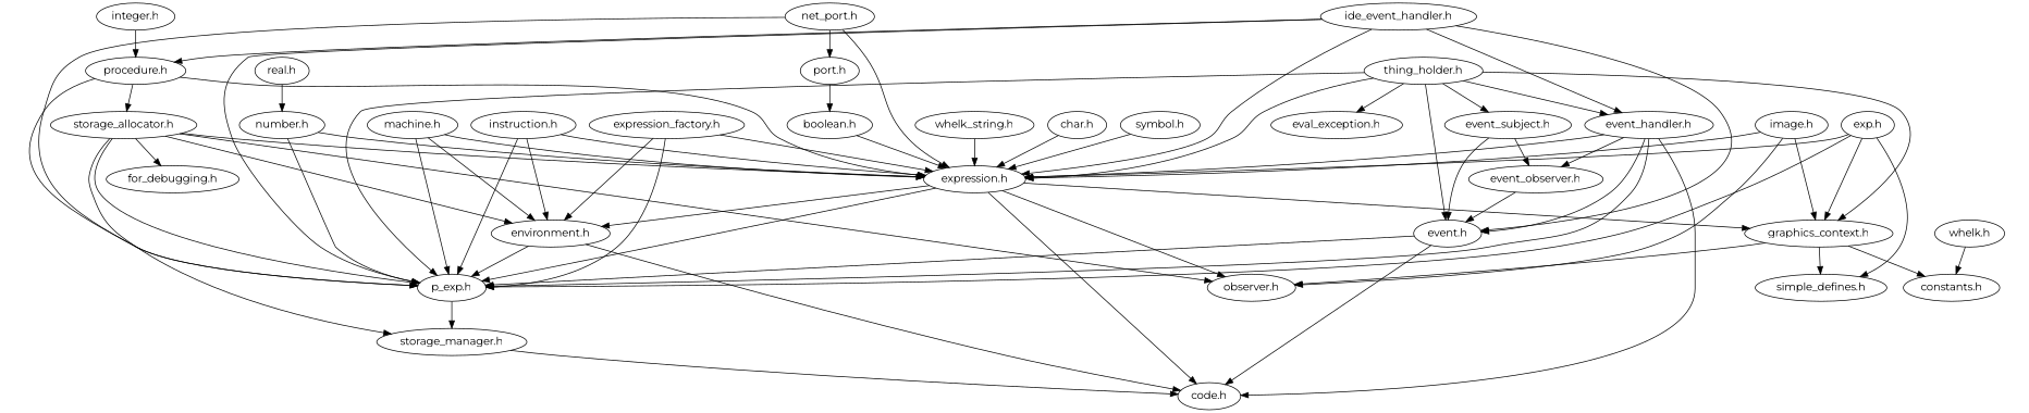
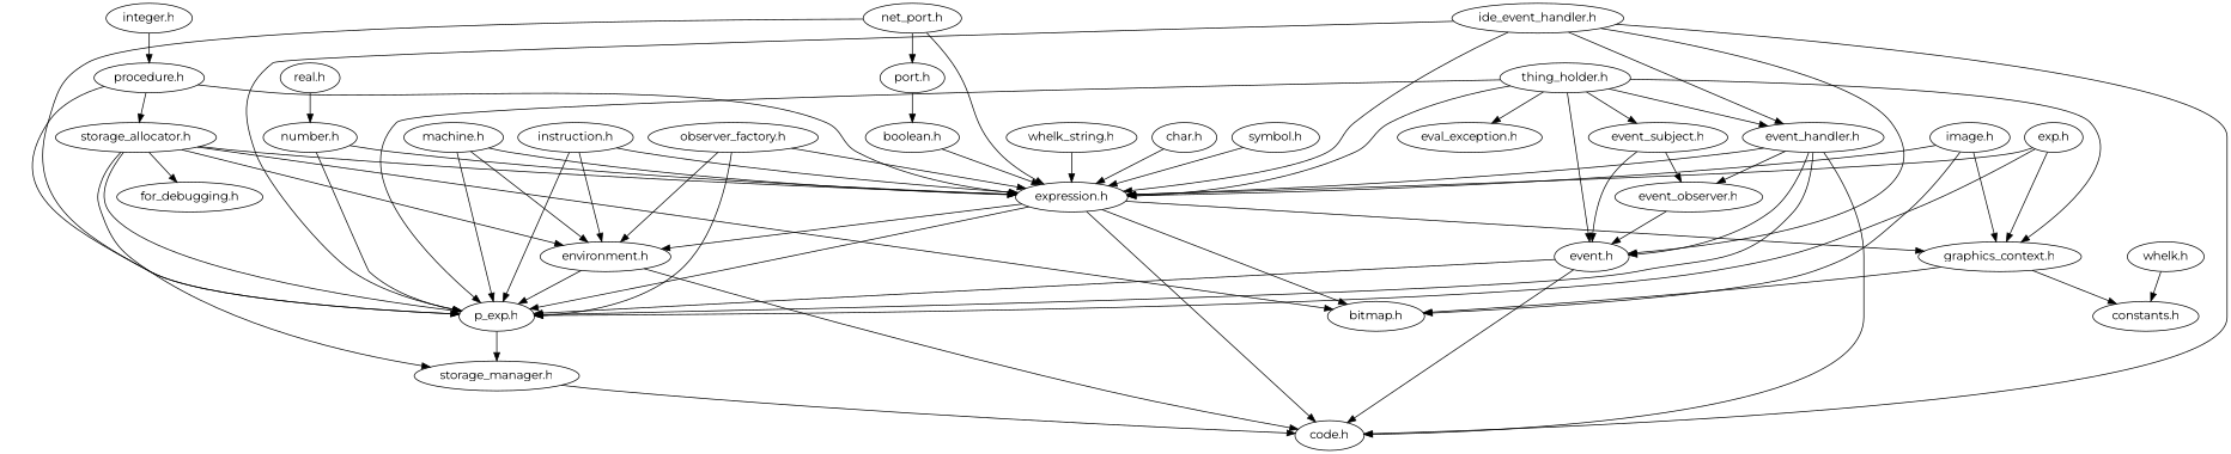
  digraph {
    fontname=Montserrat
    node [fontname=Montserrat]
    edge [fontname=Montserrat]
    "boolean.h"
    "expression.h"
    "environment.h"
    "p_exp.h"
    "code.h"
    "graphics_context.h"
-   "bitmap.h" [label="observer.h"]
+   "bitmap.h"
    "storage_manager.h"
-   "simple_defines.h"
    "constants.h"
    "char.h"
    "event.h"
    "event_handler.h"
    "event_observer.h"
    "event_subject.h"
-   "expression_factory.h"
+   "expression_factory.h" [label="observer_factory.h"]
    "ide_event_handler.h"
    "image.h"
    "instruction.h"
    "integer.h"
    "procedure.h"
    "number.h"
    "machine.h"
    "net_port.h"
    "port.h"
    n26 [label="exp.h"]
    "storage_allocator.h"
    "for_debugging.h"
    "real.h"
    "symbol.h"
    "thing_holder.h"
    "eval_exception.h"
    "whelk.h"
    "whelk_string.h"
    "boolean.h" -> "expression.h"
    "expression.h" -> "environment.h"
    "expression.h" -> "p_exp.h"
    "expression.h" -> "code.h"
    "expression.h" -> "graphics_context.h"
    "expression.h" -> "bitmap.h"
    "environment.h" -> "p_exp.h"
    "environment.h" -> "code.h"
    "p_exp.h" -> "storage_manager.h"
    "graphics_context.h" -> "bitmap.h"
-   "graphics_context.h" -> "simple_defines.h"
    "graphics_context.h" -> "constants.h"
    "storage_manager.h" -> "code.h"
    "char.h" -> "expression.h"
    "event.h" -> "p_exp.h"
    "event.h" -> "code.h"
    "event_handler.h" -> "expression.h"
    "event_handler.h" -> "p_exp.h"
    "event_handler.h" -> "code.h"
    "event_handler.h" -> "event.h"
    "event_handler.h" -> "event_observer.h"
    "event_observer.h" -> "event.h"
    "event_subject.h" -> "event.h"
    "event_subject.h" -> "event_observer.h"
    "expression_factory.h" -> "expression.h"
    "expression_factory.h" -> "environment.h"
    "expression_factory.h" -> "p_exp.h"
    "ide_event_handler.h" -> "expression.h"
    "ide_event_handler.h" -> "p_exp.h"
-   "ide_event_handler.h" -> "procedure.h"
+   "ide_event_handler.h" -> "code.h"
    "ide_event_handler.h" -> "event.h"
    "ide_event_handler.h" -> "event_handler.h"
    "image.h" -> "expression.h"
    "image.h" -> "graphics_context.h"
    "image.h" -> "bitmap.h"
    "instruction.h" -> "expression.h"
    "instruction.h" -> "environment.h"
    "instruction.h" -> "p_exp.h"
    "integer.h" -> "procedure.h"
    "procedure.h" -> "expression.h"
    "procedure.h" -> "p_exp.h"
    "procedure.h" -> "storage_allocator.h"
    "number.h" -> "expression.h"
    "number.h" -> "p_exp.h"
    "machine.h" -> "expression.h"
    "machine.h" -> "environment.h"
    "machine.h" -> "p_exp.h"
    "net_port.h" -> "expression.h"
    "net_port.h" -> "p_exp.h"
    "net_port.h" -> "port.h"
    "port.h" -> "boolean.h"
    n26 -> "expression.h"
    n26 -> "p_exp.h"
    n26 -> "graphics_context.h"
-   n26 -> "simple_defines.h"
    "storage_allocator.h" -> "expression.h"
    "storage_allocator.h" -> "environment.h"
    "storage_allocator.h" -> "p_exp.h"
    "storage_allocator.h" -> "bitmap.h"
    "storage_allocator.h" -> "storage_manager.h"
    "storage_allocator.h" -> "for_debugging.h"
    "real.h" -> "number.h"
    "symbol.h" -> "expression.h"
    "thing_holder.h" -> "expression.h"
    "thing_holder.h" -> "p_exp.h"
    "thing_holder.h" -> "graphics_context.h"
    "thing_holder.h" -> "event.h"
    "thing_holder.h" -> "event_handler.h"
    "thing_holder.h" -> "event_subject.h"
    "thing_holder.h" -> "eval_exception.h"
    "whelk.h" -> "constants.h"
    "whelk_string.h" -> "expression.h"
  }
